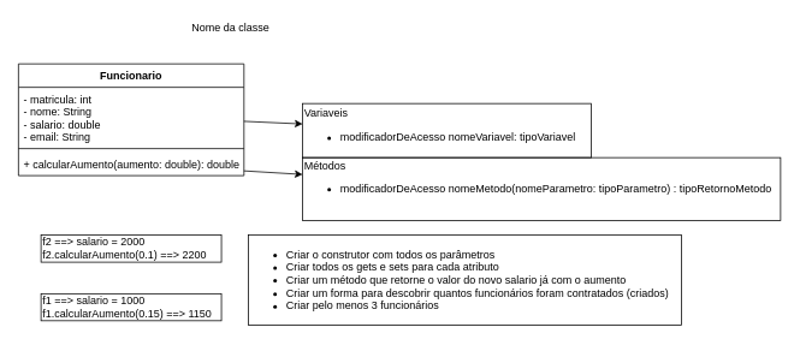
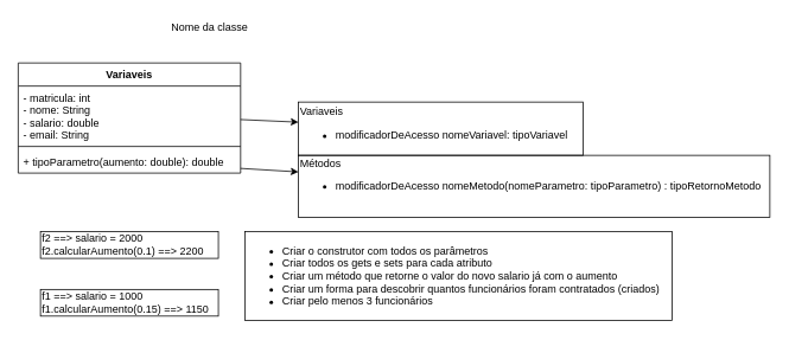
  <mxCell id="0" />
  <mxCell id="1" parent="0" />
  <mxCell id="2" value="&lt;ul&gt;&lt;li&gt;Criar o construtor com todos os parâmetros&lt;/li&gt;&lt;li&gt;Criar todos os gets e sets para cada atributo&lt;/li&gt;&lt;li&gt;Criar um método que retorne o valor do novo salario já com o aumento&lt;/li&gt;&lt;li&gt;Criar um forma para descobrir quantos funcionários foram contratados (criados)&lt;/li&gt;&lt;li&gt;Criar pelo menos 3 funcionários&lt;/li&gt;&lt;/ul&gt;" style="text;html=1;align=left;verticalAlign=middle;resizable=0;points=[];autosize=1;strokeColor=#000000;" vertex="1" parent="1"><mxGeometry x="275" y="260" width="480" height="100" as="geometry" /></mxCell>
  <mxCell id="3" value="f2 ==&amp;gt; salario = 2000&lt;br&gt;f2.calcularAumento(0.1) ==&amp;gt; 2200" style="text;html=1;align=left;verticalAlign=middle;resizable=0;points=[];autosize=1;strokeColor=#000000;" vertex="1" parent="1"><mxGeometry x="45" y="260" width="200" height="30" as="geometry" /></mxCell>
  <mxCell id="4" value="f1 ==&amp;gt; salario = 1000&lt;br&gt;f1.calcularAumento(0.15) ==&amp;gt; 1150" style="text;html=1;align=left;verticalAlign=middle;resizable=0;points=[];autosize=1;strokeColor=#000000;" vertex="1" parent="1"><mxGeometry x="45" y="325" width="200" height="30" as="geometry" /></mxCell>
- <mxCell id="5" value="Nome da classe" style="text;html=1;align=center;verticalAlign=middle;resizable=0;points=[];autosize=1;" vertex="1" parent="1"><mxGeometry x="205" y="20" width="100" height="20" as="geometry" /></mxCell>
+ <mxCell id="5" value="Nome da classe" style="text;html=1;align=center;verticalAlign=middle;resizable=0;points=[];autosize=1;" vertex="1" parent="1"><mxGeometry x="185" y="20" width="100" height="20" as="geometry" /></mxCell>
  <mxCell id="6" value="Variaveis&lt;br&gt;&lt;ul&gt;&lt;li&gt;modificadorDeAcesso nomeVariavel: tipoVariavel&lt;/li&gt;&lt;/ul&gt;" style="text;html=1;align=left;verticalAlign=middle;resizable=0;points=[];autosize=1;strokeColor=#000000;" vertex="1" parent="1"><mxGeometry x="335" y="114" width="320" height="60" as="geometry" /></mxCell>
  <mxCell id="7" value="Métodos&lt;br&gt;&lt;ul&gt;&lt;li&gt;modificadorDeAcesso nomeMetodo(nomeParametro: tipoParametro) : tipoRetornoMetodo&lt;/li&gt;&lt;/ul&gt;&amp;nbsp;" style="text;html=1;align=left;verticalAlign=middle;resizable=0;points=[];autosize=1;strokeColor=#000000;" vertex="1" parent="1"><mxGeometry x="335" y="174" width="530" height="70" as="geometry" /></mxCell>
- <mxCell id="8" value="Funcionario" style="swimlane;fontStyle=1;align=center;verticalAlign=top;childLayout=stackLayout;horizontal=1;startSize=26;horizontalStack=0;resizeParent=1;resizeParentMax=0;resizeLast=0;collapsible=1;marginBottom=0;" vertex="1" parent="1"><mxGeometry x="20" y="70" width="250" height="124" as="geometry" /></mxCell>
+ <mxCell id="8" value="Variaveis" style="swimlane;fontStyle=1;align=center;verticalAlign=top;childLayout=stackLayout;horizontal=1;startSize=26;horizontalStack=0;resizeParent=1;resizeParentMax=0;resizeLast=0;collapsible=1;marginBottom=0;" vertex="1" parent="1"><mxGeometry x="20" y="70" width="250" height="124" as="geometry" /></mxCell>
  <mxCell id="9" value="- matricula: int&#10;- nome: String&#10;- salario: double&#10;- email: String" style="text;strokeColor=none;fillColor=none;align=left;verticalAlign=top;spacingLeft=4;spacingRight=4;overflow=hidden;rotatable=0;points=[[0,0.5],[1,0.5]];portConstraint=eastwest;" vertex="1" parent="8"><mxGeometry y="26" width="250" height="64" as="geometry" /></mxCell>
  <mxCell id="10" value="" style="line;strokeWidth=1;fillColor=none;align=left;verticalAlign=middle;spacingTop=-1;spacingLeft=3;spacingRight=3;rotatable=0;labelPosition=right;points=[];portConstraint=eastwest;" vertex="1" parent="8"><mxGeometry y="90" width="250" height="8" as="geometry" /></mxCell>
- <mxCell id="11" value="+ calcularAumento(aumento: double): double" style="text;strokeColor=none;fillColor=none;align=left;verticalAlign=top;spacingLeft=4;spacingRight=4;overflow=hidden;rotatable=0;points=[[0,0.5],[1,0.5]];portConstraint=eastwest;" vertex="1" parent="8"><mxGeometry y="98" width="250" height="26" as="geometry" /></mxCell>
+ <mxCell id="11" value="+ tipoParametro(aumento: double): double" style="text;strokeColor=none;fillColor=none;align=left;verticalAlign=top;spacingLeft=4;spacingRight=4;overflow=hidden;rotatable=0;points=[[0,0.5],[1,0.5]];portConstraint=eastwest;" vertex="1" parent="8"><mxGeometry y="98" width="250" height="26" as="geometry" /></mxCell>
  <mxCell id="12" value="" style="endArrow=classic;html=1;endFill=1;" edge="1" parent="1" source="9" target="6"><mxGeometry width="50" height="50" relative="1" as="geometry"><mxPoint x="221.863" y="80" as="sourcePoint" /><mxPoint x="254.216" y="50" as="targetPoint" /></mxGeometry></mxCell>
  <mxCell id="13" value="" style="endArrow=classic;html=1;endFill=1;" edge="1" parent="1" source="11" target="7"><mxGeometry width="50" height="50" relative="1" as="geometry"><mxPoint x="231.863" y="90" as="sourcePoint" /><mxPoint x="264.216" y="60" as="targetPoint" /></mxGeometry></mxCell>
